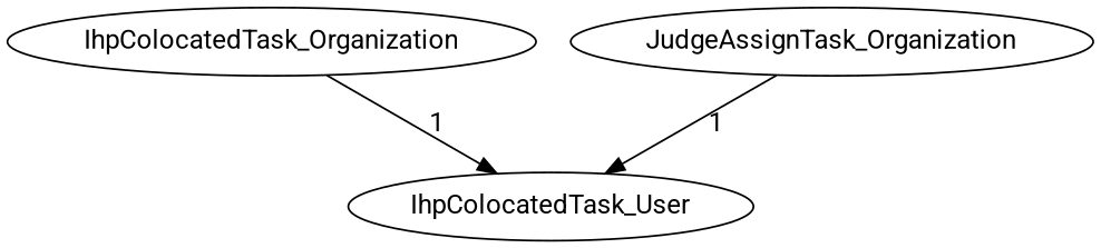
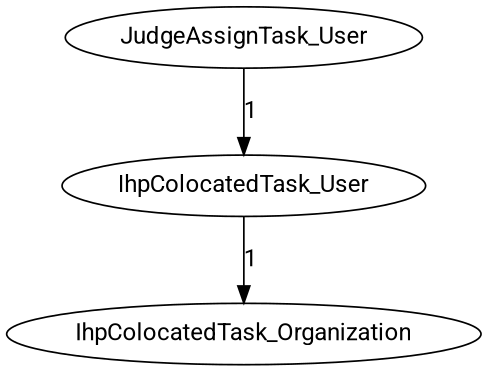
  digraph {
    fontname=Roboto
    rankdir=TB
    node [fontname=Roboto]
    edge [fontname=Roboto]
    IhpColocatedTask_Organization
    IhpColocatedTask_User
-   JudgeAssignTask_User [label=JudgeAssignTask_Organization]
-   IhpColocatedTask_Organization -> IhpColocatedTask_User [label=1]
+   JudgeAssignTask_User
+   IhpColocatedTask_User -> IhpColocatedTask_Organization [label=1]
    JudgeAssignTask_User -> IhpColocatedTask_User [label=1]
  }
